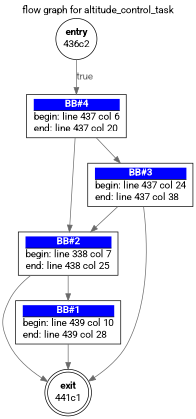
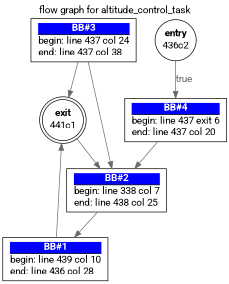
  digraph {
    fontname=Roboto
    label="flow graph for altitude_control_task"
    labelloc=t
    node [fontname=Roboto shape=box]
    edge [color=dimgray fontcolor=dimgray fontname=Roboto]
    n1 [label=<<TABLE border="0" cellborder="0" cellpadding="0"><TR><TD border="0" bgcolor="#ffffff" sides="b"><FONT color="#000000"><B>exit</B></FONT></TD></TR><TR><TD>441c1</TD></TR></TABLE>> margin=0 shape=doublecircle]
-   n2 [label=<<TABLE border="0" cellborder="0" cellpadding="0"><TR><TD border="1" bgcolor="#0000ff" sides="b"><FONT color="#ffffff"><B>BB#1</B></FONT></TD></TR><TR><TD align="left">begin: line 439 col 10</TD></TR><TR><TD align="left">end: line 439 col 28</TD></TR></TABLE>>]
+   n2 [label=<<TABLE border="0" cellborder="0" cellpadding="0"><TR><TD border="1" bgcolor="#0000ff" sides="b"><FONT color="#ffffff"><B>BB#1</B></FONT></TD></TR><TR><TD align="left">begin: line 439 col 10</TD></TR><TR><TD align="left">end: line 436 col 28</TD></TR></TABLE>>]
    n3 [label=<<TABLE border="0" cellborder="0" cellpadding="0"><TR><TD border="1" bgcolor="#0000ff" sides="b"><FONT color="#ffffff"><B>BB#2</B></FONT></TD></TR><TR><TD align="left">begin: line 338 col 7</TD></TR><TR><TD align="left">end: line 438 col 25</TD></TR></TABLE>>]
    n4 [label=<<TABLE border="0" cellborder="0" cellpadding="0"><TR><TD border="1" bgcolor="#0000ff" sides="b"><FONT color="#ffffff"><B>BB#3</B></FONT></TD></TR><TR><TD align="left">begin: line 437 col 24</TD></TR><TR><TD align="left">end: line 437 col 38</TD></TR></TABLE>>]
-   n5 [label=<<TABLE border="0" cellborder="0" cellpadding="0"><TR><TD border="1" bgcolor="#0000ff" sides="b"><FONT color="#ffffff"><B>BB#4</B></FONT></TD></TR><TR><TD align="left">begin: line 437 col 6</TD></TR><TR><TD align="left">end: line 437 col 20</TD></TR></TABLE>>]
+   n5 [label=<<TABLE border="0" cellborder="0" cellpadding="0"><TR><TD border="1" bgcolor="#0000ff" sides="b"><FONT color="#ffffff"><B>BB#4</B></FONT></TD></TR><TR><TD align="left">begin: line 437 exit 6</TD></TR><TR><TD align="left">end: line 437 col 20</TD></TR></TABLE>>]
    n6 [label=<<TABLE border="0" cellborder="0" cellpadding="0"><TR><TD border="0" bgcolor="#ffffff" sides="b"><FONT color="#000000"><B>entry</B></FONT></TD></TR><TR><TD>436c2</TD></TR></TABLE>> margin=0 shape=circle]
    n2 -> n1
-   n3 -> n1
+   n1 -> n3
    n3 -> n2
    n4 -> n1
    n4 -> n3
    n5 -> n3
-   n5 -> n4
    n6 -> n5 [label=true]
  }
